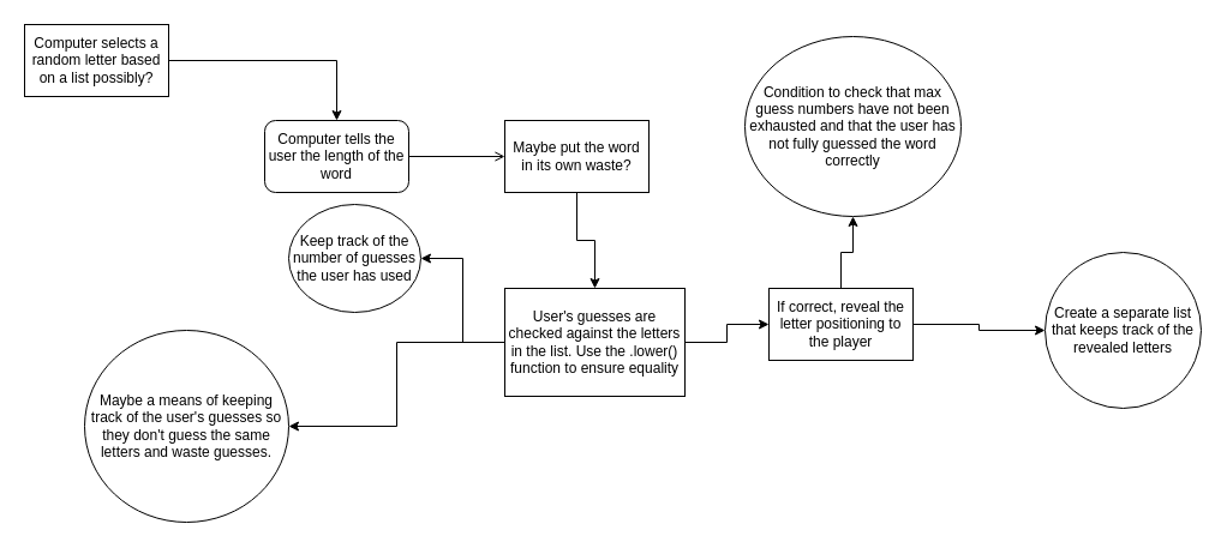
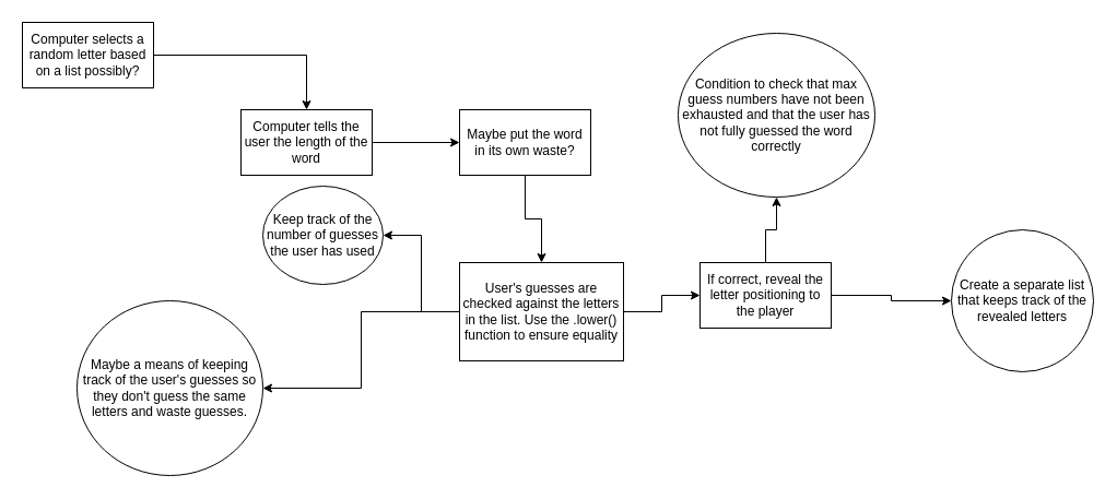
  <mxCell id="0" />
  <mxCell id="1" parent="0" />
  <mxCell id="2" value="" style="edgeStyle=orthogonalEdgeStyle;rounded=0;orthogonalLoop=1;jettySize=auto;html=1;" edge="1" parent="1" source="3" target="5"><mxGeometry relative="1" as="geometry" /></mxCell>
  <mxCell id="3" value="Computer selects a random letter based on a list possibly?" style="rounded=0;whiteSpace=wrap;html=1;" vertex="1" parent="1"><mxGeometry x="20" y="20" width="120" height="60" as="geometry" /></mxCell>
- <mxCell id="4" value="" style="edgeStyle=orthogonalEdgeStyle;rounded=0;orthogonalLoop=1;jettySize=auto;html=1;endArrow=open;" edge="1" parent="1" source="5" target="7"><mxGeometry relative="1" as="geometry" /></mxCell>
- <mxCell id="5" value="Computer tells the user the length of the word" style="whiteSpace=wrap;html=1;rounded=1;" vertex="1" parent="1"><mxGeometry x="220" y="100" width="120" height="60" as="geometry" /></mxCell>
+ <mxCell id="4" value="" style="edgeStyle=orthogonalEdgeStyle;rounded=0;orthogonalLoop=1;jettySize=auto;html=1;" edge="1" parent="1" source="5" target="7"><mxGeometry relative="1" as="geometry" /></mxCell>
+ <mxCell id="5" value="Computer tells the user the length of the word" style="whiteSpace=wrap;html=1;rounded=0;" vertex="1" parent="1"><mxGeometry x="220" y="100" width="120" height="60" as="geometry" /></mxCell>
  <mxCell id="6" value="" style="edgeStyle=orthogonalEdgeStyle;rounded=0;orthogonalLoop=1;jettySize=auto;html=1;" edge="1" parent="1" source="7" target="11"><mxGeometry relative="1" as="geometry" /></mxCell>
  <mxCell id="7" value="Maybe put the word in its own waste?" style="whiteSpace=wrap;html=1;rounded=0;" vertex="1" parent="1"><mxGeometry x="420" y="100" width="120" height="60" as="geometry" /></mxCell>
  <mxCell id="8" value="" style="edgeStyle=orthogonalEdgeStyle;rounded=0;orthogonalLoop=1;jettySize=auto;html=1;" edge="1" parent="1" source="11" target="14"><mxGeometry relative="1" as="geometry" /></mxCell>
  <mxCell id="9" value="" style="edgeStyle=orthogonalEdgeStyle;rounded=0;orthogonalLoop=1;jettySize=auto;html=1;" edge="1" parent="1" source="11" target="15"><mxGeometry relative="1" as="geometry" /></mxCell>
  <mxCell id="10" value="" style="edgeStyle=orthogonalEdgeStyle;rounded=0;orthogonalLoop=1;jettySize=auto;html=1;" edge="1" parent="1" source="11" target="17"><mxGeometry relative="1" as="geometry" /></mxCell>
  <mxCell id="11" value="User's guesses are checked against the letters in the list. Use the .lower() function to ensure equality" style="whiteSpace=wrap;html=1;rounded=0;" vertex="1" parent="1"><mxGeometry x="420" y="240" width="150" height="90" as="geometry" /></mxCell>
  <mxCell id="12" value="" style="edgeStyle=orthogonalEdgeStyle;rounded=0;orthogonalLoop=1;jettySize=auto;html=1;" edge="1" parent="1" source="14" target="16"><mxGeometry relative="1" as="geometry" /></mxCell>
  <mxCell id="13" value="" style="edgeStyle=orthogonalEdgeStyle;rounded=0;orthogonalLoop=1;jettySize=auto;html=1;" edge="1" parent="1" source="14" target="18"><mxGeometry relative="1" as="geometry" /></mxCell>
  <mxCell id="14" value="If correct, reveal the letter positioning to the player" style="whiteSpace=wrap;html=1;rounded=0;" vertex="1" parent="1"><mxGeometry x="640" y="240" width="120" height="60" as="geometry" /></mxCell>
  <mxCell id="15" value="Keep track of the number of guesses the user has used" style="ellipse;whiteSpace=wrap;html=1;rounded=0;" vertex="1" parent="1"><mxGeometry x="240" y="170" width="110" height="90" as="geometry" /></mxCell>
  <mxCell id="16" value="Condition to check that max guess numbers have not been exhausted and that the user has not fully guessed the word correctly" style="ellipse;whiteSpace=wrap;html=1;rounded=0;" vertex="1" parent="1"><mxGeometry x="620" y="30" width="180" height="150" as="geometry" /></mxCell>
  <mxCell id="17" value="Maybe a means of keeping track of the user's guesses so they don't guess the same letters and waste guesses." style="ellipse;whiteSpace=wrap;html=1;rounded=0;" vertex="1" parent="1"><mxGeometry x="70" y="275" width="170" height="160" as="geometry" /></mxCell>
  <mxCell id="18" value="Create a separate list that keeps track of the revealed letters" style="ellipse;whiteSpace=wrap;html=1;rounded=0;" vertex="1" parent="1"><mxGeometry x="870" y="210" width="130" height="130" as="geometry" /></mxCell>
